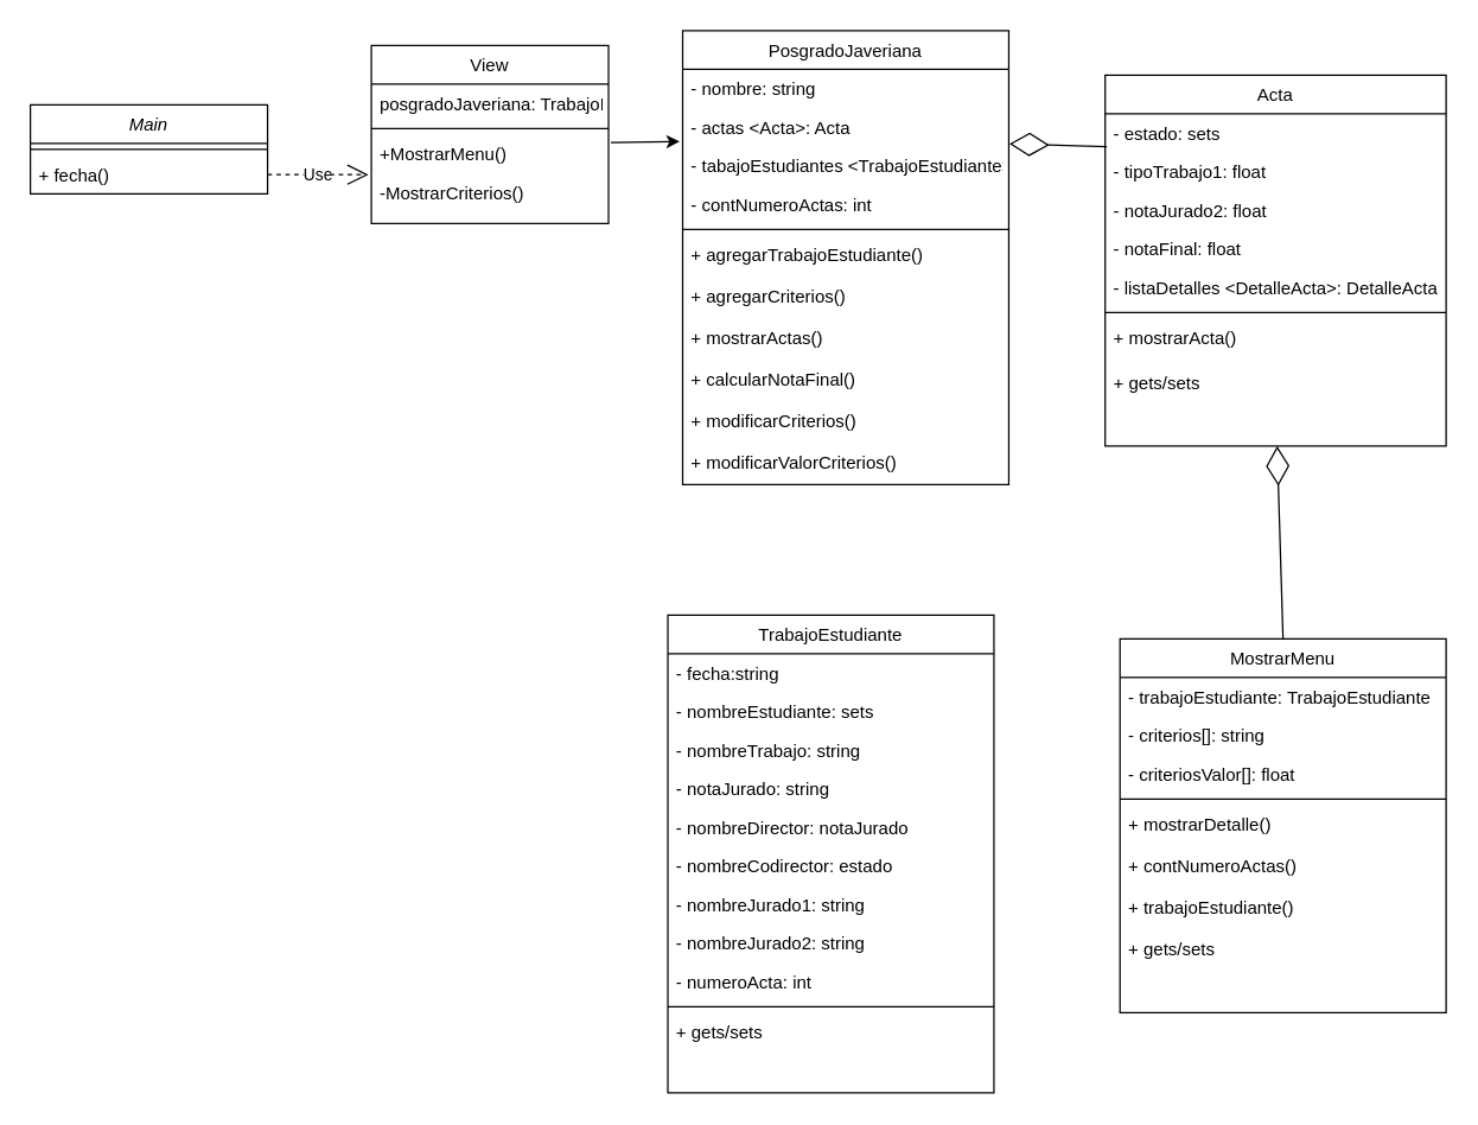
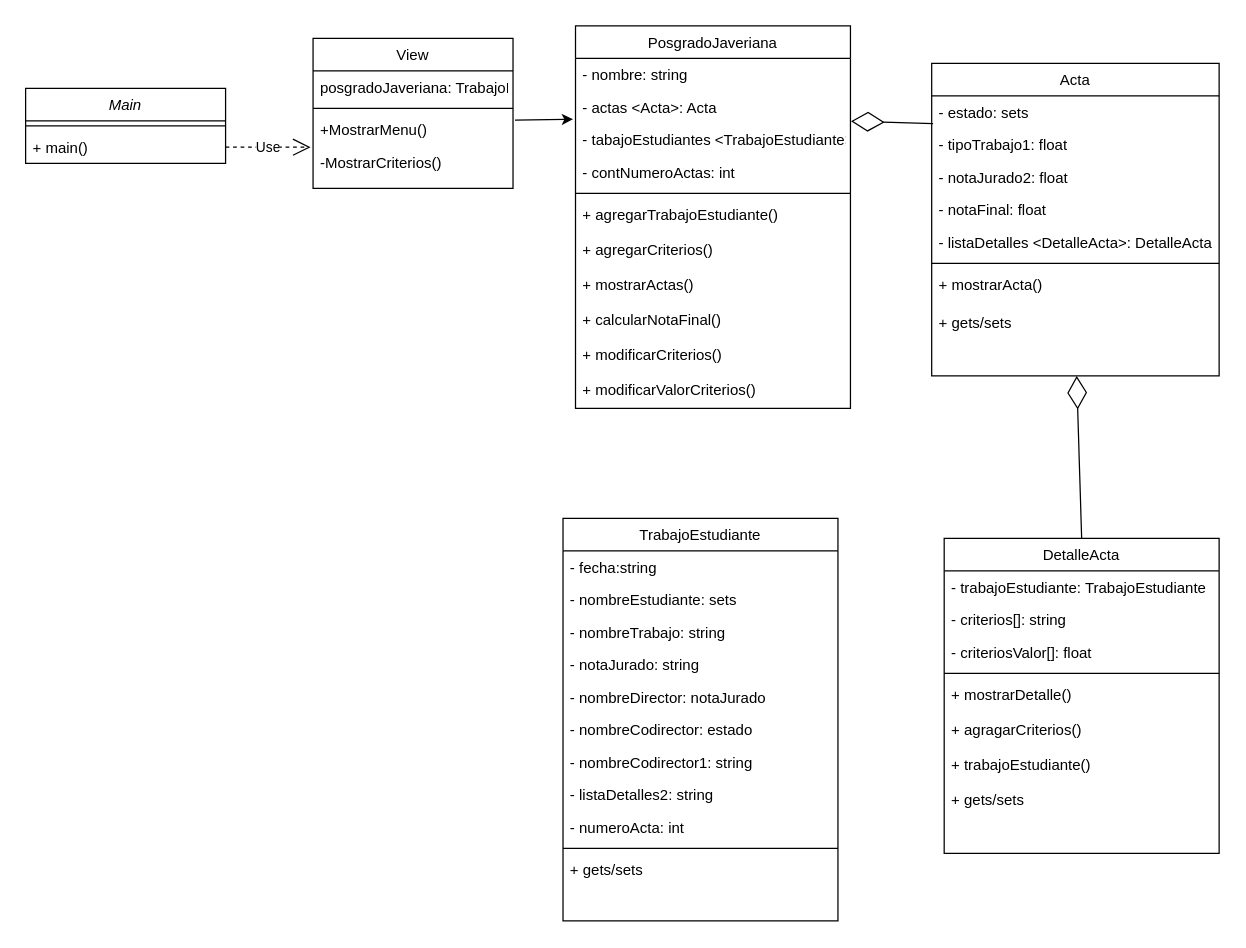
  <mxCell id="0" />
  <mxCell id="1" parent="0" />
  <mxCell id="2" value="Main" style="swimlane;fontStyle=2;align=center;verticalAlign=top;childLayout=stackLayout;horizontal=1;startSize=26;horizontalStack=0;resizeParent=1;resizeLast=0;collapsible=1;marginBottom=0;rounded=0;shadow=0;strokeWidth=1;" parent="1" vertex="1"><mxGeometry y="70" width="160" height="60" as="geometry" x="20"><mxRectangle x="220" y="120" width="160" height="26" as="alternateBounds" /></mxGeometry></mxCell>
  <mxCell id="3" value="" style="line;html=1;strokeWidth=1;align=left;verticalAlign=middle;spacingTop=-1;spacingLeft=3;spacingRight=3;rotatable=0;labelPosition=right;points=[];portConstraint=eastwest;" parent="2" vertex="1"><mxGeometry y="26" width="160" height="8" as="geometry" /></mxCell>
- <mxCell id="4" value="+ fecha()" style="text;align=left;verticalAlign=top;spacingLeft=4;spacingRight=4;overflow=hidden;rotatable=0;points=[[0,0.5],[1,0.5]];portConstraint=eastwest;" parent="2" vertex="1"><mxGeometry y="34" width="160" height="26" as="geometry" /></mxCell>
+ <mxCell id="4" value="+ main()" style="text;align=left;verticalAlign=top;spacingLeft=4;spacingRight=4;overflow=hidden;rotatable=0;points=[[0,0.5],[1,0.5]];portConstraint=eastwest;" parent="2" vertex="1"><mxGeometry y="34" width="160" height="26" as="geometry" /></mxCell>
  <mxCell id="5" value="View" style="swimlane;fontStyle=0;align=center;verticalAlign=top;childLayout=stackLayout;horizontal=1;startSize=26;horizontalStack=0;resizeParent=1;resizeLast=0;collapsible=1;marginBottom=0;rounded=0;shadow=0;strokeWidth=1;" parent="1" vertex="1"><mxGeometry x="250" y="30" width="160" height="120" as="geometry"><mxRectangle x="550" y="140" width="160" height="26" as="alternateBounds" /></mxGeometry></mxCell>
  <mxCell id="6" value="posgradoJaveriana: TrabajoEstudiante" style="text;align=left;verticalAlign=top;spacingLeft=4;spacingRight=4;overflow=hidden;rotatable=0;points=[[0,0.5],[1,0.5]];portConstraint=eastwest;" parent="5" vertex="1"><mxGeometry y="26" width="160" height="26" as="geometry" /></mxCell>
  <mxCell id="7" value="" style="line;html=1;strokeWidth=1;align=left;verticalAlign=middle;spacingTop=-1;spacingLeft=3;spacingRight=3;rotatable=0;labelPosition=right;points=[];portConstraint=eastwest;" parent="5" vertex="1"><mxGeometry y="52" width="160" height="8" as="geometry" /></mxCell>
  <mxCell id="8" value="+MostrarMenu()" style="text;align=left;verticalAlign=top;spacingLeft=4;spacingRight=4;overflow=hidden;rotatable=0;points=[[0,0.5],[1,0.5]];portConstraint=eastwest;" parent="5" vertex="1"><mxGeometry y="60" width="160" height="26" as="geometry" /></mxCell>
  <mxCell id="9" value="-MostrarCriterios()" style="text;align=left;verticalAlign=top;spacingLeft=4;spacingRight=4;overflow=hidden;rotatable=0;points=[[0,0.5],[1,0.5]];portConstraint=eastwest;" parent="5" vertex="1"><mxGeometry y="86" width="160" height="26" as="geometry" /></mxCell>
  <mxCell id="10" value="" style="endArrow=diamondThin;endFill=0;endSize=24;html=1;entryX=1.002;entryY=-0.069;entryDx=0;entryDy=0;exitX=0.005;exitY=0.854;exitDx=0;exitDy=0;exitPerimeter=0;entryPerimeter=0;" parent="1" target="46" edge="1"><mxGeometry width="160" relative="1" as="geometry"><mxPoint x="746.15" y="98.204" as="sourcePoint" /><mxPoint x="610" y="95" as="targetPoint" /></mxGeometry></mxCell>
  <mxCell id="11" value="" style="endArrow=classic;html=1;exitX=1.01;exitY=0.208;exitDx=0;exitDy=0;entryX=-0.009;entryY=-0.131;entryDx=0;entryDy=0;exitPerimeter=0;entryPerimeter=0;" parent="1" source="8" target="46" edge="1"><mxGeometry width="50" height="50" relative="1" as="geometry"><mxPoint x="410" y="95" as="sourcePoint" /><mxPoint x="470" y="95" as="targetPoint" /></mxGeometry></mxCell>
  <mxCell id="12" value="Acta" style="swimlane;fontStyle=0;align=center;verticalAlign=top;childLayout=stackLayout;horizontal=1;startSize=26;horizontalStack=0;resizeParent=1;resizeLast=0;collapsible=1;marginBottom=0;rounded=0;shadow=0;strokeWidth=1;" parent="1" vertex="1"><mxGeometry x="745" y="50" width="230" height="250" as="geometry"><mxRectangle x="550" y="140" width="160" height="26" as="alternateBounds" /></mxGeometry></mxCell>
  <mxCell id="13" value="- estado: sets" style="text;strokeColor=none;fillColor=none;align=left;verticalAlign=top;spacingLeft=4;spacingRight=4;overflow=hidden;rotatable=0;points=[[0,0.5],[1,0.5]];portConstraint=eastwest;" parent="12" vertex="1"><mxGeometry y="26" width="230" height="26" as="geometry" /></mxCell>
  <mxCell id="14" value="- tipoTrabajo1: float" style="text;strokeColor=none;fillColor=none;align=left;verticalAlign=top;spacingLeft=4;spacingRight=4;overflow=hidden;rotatable=0;points=[[0,0.5],[1,0.5]];portConstraint=eastwest;" parent="12" vertex="1"><mxGeometry y="52" width="230" height="26" as="geometry" /></mxCell>
  <mxCell id="15" value="- notaJurado2: float" style="text;strokeColor=none;fillColor=none;align=left;verticalAlign=top;spacingLeft=4;spacingRight=4;overflow=hidden;rotatable=0;points=[[0,0.5],[1,0.5]];portConstraint=eastwest;" parent="12" vertex="1"><mxGeometry y="78" width="230" height="26" as="geometry" /></mxCell>
  <mxCell id="16" value="- notaFinal: float" style="text;strokeColor=none;fillColor=none;align=left;verticalAlign=top;spacingLeft=4;spacingRight=4;overflow=hidden;rotatable=0;points=[[0,0.5],[1,0.5]];portConstraint=eastwest;" parent="12" vertex="1"><mxGeometry y="104" width="230" height="26" as="geometry" /></mxCell>
  <mxCell id="17" value="- listaDetalles &lt;DetalleActa&gt;: DetalleActa" style="text;strokeColor=none;fillColor=none;align=left;verticalAlign=top;spacingLeft=4;spacingRight=4;overflow=hidden;rotatable=0;points=[[0,0.5],[1,0.5]];portConstraint=eastwest;" parent="12" vertex="1"><mxGeometry y="130" width="230" height="26" as="geometry" /></mxCell>
  <mxCell id="18" value="" style="line;html=1;strokeWidth=1;align=left;verticalAlign=middle;spacingTop=-1;spacingLeft=3;spacingRight=3;rotatable=0;labelPosition=right;points=[];portConstraint=eastwest;" parent="12" vertex="1"><mxGeometry y="156" width="230" height="8" as="geometry" /></mxCell>
  <mxCell id="19" value="+ mostrarActa()" style="text;align=left;verticalAlign=top;spacingLeft=4;spacingRight=4;overflow=hidden;rotatable=0;points=[[0,0.5],[1,0.5]];portConstraint=eastwest;" parent="12" vertex="1"><mxGeometry y="164" width="230" height="30" as="geometry" /></mxCell>
  <mxCell id="20" value="+ gets/sets" style="text;align=left;verticalAlign=top;spacingLeft=4;spacingRight=4;overflow=hidden;rotatable=0;points=[[0,0.5],[1,0.5]];portConstraint=eastwest;" parent="12" vertex="1"><mxGeometry y="194" width="230" height="30" as="geometry" /></mxCell>
  <mxCell id="21" value="" style="endArrow=diamondThin;endFill=0;endSize=24;html=1;exitX=0.5;exitY=0;exitDx=0;exitDy=0;" parent="1" source="22" edge="1"><mxGeometry width="160" relative="1" as="geometry"><mxPoint x="800" y="320" as="sourcePoint" /><mxPoint x="861" y="300" as="targetPoint" /></mxGeometry></mxCell>
- <mxCell id="22" value="MostrarMenu" style="swimlane;fontStyle=0;align=center;verticalAlign=top;childLayout=stackLayout;horizontal=1;startSize=26;horizontalStack=0;resizeParent=1;resizeLast=0;collapsible=1;marginBottom=0;rounded=0;shadow=0;strokeWidth=1;" parent="1" vertex="1"><mxGeometry x="755" y="430" width="220" height="252" as="geometry"><mxRectangle x="550" y="140" width="160" height="26" as="alternateBounds" /></mxGeometry></mxCell>
+ <mxCell id="22" value="DetalleActa" style="swimlane;fontStyle=0;align=center;verticalAlign=top;childLayout=stackLayout;horizontal=1;startSize=26;horizontalStack=0;resizeParent=1;resizeLast=0;collapsible=1;marginBottom=0;rounded=0;shadow=0;strokeWidth=1;" parent="1" vertex="1"><mxGeometry x="755" y="430" width="220" height="252" as="geometry"><mxRectangle x="550" y="140" width="160" height="26" as="alternateBounds" /></mxGeometry></mxCell>
  <mxCell id="23" value="- trabajoEstudiante: TrabajoEstudiante" style="text;align=left;verticalAlign=top;spacingLeft=4;spacingRight=4;overflow=hidden;rotatable=0;points=[[0,0.5],[1,0.5]];portConstraint=eastwest;" parent="22" vertex="1"><mxGeometry y="26" width="220" height="26" as="geometry" /></mxCell>
  <mxCell id="24" value="- criterios[]: string" style="text;strokeColor=none;fillColor=none;align=left;verticalAlign=top;spacingLeft=4;spacingRight=4;overflow=hidden;rotatable=0;points=[[0,0.5],[1,0.5]];portConstraint=eastwest;" parent="22" vertex="1"><mxGeometry y="52" width="220" height="26" as="geometry" /></mxCell>
  <mxCell id="25" value="- criteriosValor[]: float" style="text;strokeColor=none;fillColor=none;align=left;verticalAlign=top;spacingLeft=4;spacingRight=4;overflow=hidden;rotatable=0;points=[[0,0.5],[1,0.5]];portConstraint=eastwest;" parent="22" vertex="1"><mxGeometry y="78" width="220" height="26" as="geometry" /></mxCell>
  <mxCell id="26" value="" style="line;html=1;strokeWidth=1;align=left;verticalAlign=middle;spacingTop=-1;spacingLeft=3;spacingRight=3;rotatable=0;labelPosition=right;points=[];portConstraint=eastwest;" parent="22" vertex="1"><mxGeometry y="104" width="220" height="8" as="geometry" /></mxCell>
  <mxCell id="27" value="+ mostrarDetalle()" style="text;align=left;verticalAlign=top;spacingLeft=4;spacingRight=4;overflow=hidden;rotatable=0;points=[[0,0.5],[1,0.5]];portConstraint=eastwest;" parent="22" vertex="1"><mxGeometry y="112" width="220" height="28" as="geometry" /></mxCell>
- <mxCell id="28" value="+ contNumeroActas()" style="text;align=left;verticalAlign=top;spacingLeft=4;spacingRight=4;overflow=hidden;rotatable=0;points=[[0,0.5],[1,0.5]];portConstraint=eastwest;" vertex="1" parent="22"><mxGeometry y="140" width="220" height="28" as="geometry" /></mxCell>
+ <mxCell id="28" value="+ agragarCriterios()" style="text;align=left;verticalAlign=top;spacingLeft=4;spacingRight=4;overflow=hidden;rotatable=0;points=[[0,0.5],[1,0.5]];portConstraint=eastwest;" vertex="1" parent="22"><mxGeometry y="140" width="220" height="28" as="geometry" /></mxCell>
  <mxCell id="29" value="+ trabajoEstudiante()" style="text;align=left;verticalAlign=top;spacingLeft=4;spacingRight=4;overflow=hidden;rotatable=0;points=[[0,0.5],[1,0.5]];portConstraint=eastwest;" vertex="1" parent="22"><mxGeometry y="168" width="220" height="28" as="geometry" /></mxCell>
  <mxCell id="30" value="+ gets/sets" style="text;align=left;verticalAlign=top;spacingLeft=4;spacingRight=4;overflow=hidden;rotatable=0;points=[[0,0.5],[1,0.5]];portConstraint=eastwest;" parent="22" vertex="1"><mxGeometry y="196" width="220" height="28" as="geometry" /></mxCell>
  <mxCell id="31" value="TrabajoEstudiante" style="swimlane;fontStyle=0;align=center;verticalAlign=top;childLayout=stackLayout;horizontal=1;startSize=26;horizontalStack=0;resizeParent=1;resizeLast=0;collapsible=1;marginBottom=0;rounded=0;shadow=0;strokeWidth=1;" parent="1" vertex="1"><mxGeometry x="450" y="414" width="220" height="322" as="geometry"><mxRectangle x="550" y="140" width="160" height="26" as="alternateBounds" /></mxGeometry></mxCell>
  <mxCell id="32" value="- fecha:string" style="text;align=left;verticalAlign=top;spacingLeft=4;spacingRight=4;overflow=hidden;rotatable=0;points=[[0,0.5],[1,0.5]];portConstraint=eastwest;" vertex="1" parent="31"><mxGeometry y="26" width="220" height="26" as="geometry" /></mxCell>
  <mxCell id="33" value="- nombreEstudiante: sets" style="text;align=left;verticalAlign=top;spacingLeft=4;spacingRight=4;overflow=hidden;rotatable=0;points=[[0,0.5],[1,0.5]];portConstraint=eastwest;" parent="31" vertex="1"><mxGeometry y="52" width="220" height="26" as="geometry" /></mxCell>
  <mxCell id="34" value="- nombreTrabajo: string" style="text;strokeColor=none;fillColor=none;align=left;verticalAlign=top;spacingLeft=4;spacingRight=4;overflow=hidden;rotatable=0;points=[[0,0.5],[1,0.5]];portConstraint=eastwest;" parent="31" vertex="1"><mxGeometry y="78" width="220" height="26" as="geometry" /></mxCell>
  <mxCell id="35" value="- notaJurado: string" style="text;strokeColor=none;fillColor=none;align=left;verticalAlign=top;spacingLeft=4;spacingRight=4;overflow=hidden;rotatable=0;points=[[0,0.5],[1,0.5]];portConstraint=eastwest;" parent="31" vertex="1"><mxGeometry y="104" width="220" height="26" as="geometry" /></mxCell>
  <mxCell id="36" value="- nombreDirector: notaJurado" style="text;strokeColor=none;fillColor=none;align=left;verticalAlign=top;spacingLeft=4;spacingRight=4;overflow=hidden;rotatable=0;points=[[0,0.5],[1,0.5]];portConstraint=eastwest;" parent="31" vertex="1"><mxGeometry y="130" width="220" height="26" as="geometry" /></mxCell>
  <mxCell id="37" value="- nombreCodirector: estado" style="text;strokeColor=none;fillColor=none;align=left;verticalAlign=top;spacingLeft=4;spacingRight=4;overflow=hidden;rotatable=0;points=[[0,0.5],[1,0.5]];portConstraint=eastwest;" vertex="1" parent="31"><mxGeometry y="156" width="220" height="26" as="geometry" /></mxCell>
- <mxCell id="38" value="- nombreJurado1: string" style="text;strokeColor=none;fillColor=none;align=left;verticalAlign=top;spacingLeft=4;spacingRight=4;overflow=hidden;rotatable=0;points=[[0,0.5],[1,0.5]];portConstraint=eastwest;" vertex="1" parent="31"><mxGeometry y="182" width="220" height="26" as="geometry" /></mxCell>
- <mxCell id="39" value="- nombreJurado2: string" style="text;strokeColor=none;fillColor=none;align=left;verticalAlign=top;spacingLeft=4;spacingRight=4;overflow=hidden;rotatable=0;points=[[0,0.5],[1,0.5]];portConstraint=eastwest;" vertex="1" parent="31"><mxGeometry y="208" width="220" height="26" as="geometry" /></mxCell>
+ <mxCell id="38" value="- nombreCodirector1: string" style="text;strokeColor=none;fillColor=none;align=left;verticalAlign=top;spacingLeft=4;spacingRight=4;overflow=hidden;rotatable=0;points=[[0,0.5],[1,0.5]];portConstraint=eastwest;" vertex="1" parent="31"><mxGeometry y="182" width="220" height="26" as="geometry" /></mxCell>
+ <mxCell id="39" value="- listaDetalles2: string" style="text;strokeColor=none;fillColor=none;align=left;verticalAlign=top;spacingLeft=4;spacingRight=4;overflow=hidden;rotatable=0;points=[[0,0.5],[1,0.5]];portConstraint=eastwest;" vertex="1" parent="31"><mxGeometry y="208" width="220" height="26" as="geometry" /></mxCell>
  <mxCell id="40" value="- numeroActa: int" style="text;strokeColor=none;fillColor=none;align=left;verticalAlign=top;spacingLeft=4;spacingRight=4;overflow=hidden;rotatable=0;points=[[0,0.5],[1,0.5]];portConstraint=eastwest;" vertex="1" parent="31"><mxGeometry y="234" width="220" height="26" as="geometry" /></mxCell>
  <mxCell id="41" value="" style="line;html=1;strokeWidth=1;align=left;verticalAlign=middle;spacingTop=-1;spacingLeft=3;spacingRight=3;rotatable=0;labelPosition=right;points=[];portConstraint=eastwest;" parent="31" vertex="1"><mxGeometry y="260" width="220" height="8" as="geometry" /></mxCell>
  <mxCell id="42" value="+ gets/sets" style="text;align=left;verticalAlign=top;spacingLeft=4;spacingRight=4;overflow=hidden;rotatable=0;points=[[0,0.5],[1,0.5]];portConstraint=eastwest;" parent="31" vertex="1"><mxGeometry y="268" width="220" height="28" as="geometry" /></mxCell>
  <mxCell id="43" value="PosgradoJaveriana" style="swimlane;fontStyle=0;align=center;verticalAlign=top;childLayout=stackLayout;horizontal=1;startSize=26;horizontalStack=0;resizeParent=1;resizeLast=0;collapsible=1;marginBottom=0;rounded=0;shadow=0;strokeWidth=1;" parent="1" vertex="1"><mxGeometry x="460" y="20" width="220" height="306" as="geometry"><mxRectangle x="550" y="140" width="160" height="26" as="alternateBounds" /></mxGeometry></mxCell>
  <mxCell id="44" value="- nombre: string" style="text;align=left;verticalAlign=top;spacingLeft=4;spacingRight=4;overflow=hidden;rotatable=0;points=[[0,0.5],[1,0.5]];portConstraint=eastwest;" parent="43" vertex="1"><mxGeometry y="26" width="220" height="26" as="geometry" /></mxCell>
  <mxCell id="45" value="- actas &lt;Acta&gt;: Acta" style="text;align=left;verticalAlign=top;spacingLeft=4;spacingRight=4;overflow=hidden;rotatable=0;points=[[0,0.5],[1,0.5]];portConstraint=eastwest;" parent="43" vertex="1"><mxGeometry y="52" width="220" height="26" as="geometry" /></mxCell>
  <mxCell id="46" value="- tabajoEstudiantes &lt;TrabajoEstudiante&gt;: TrabajoEstudiante" style="text;strokeColor=none;fillColor=none;align=left;verticalAlign=top;spacingLeft=4;spacingRight=4;overflow=hidden;rotatable=0;points=[[0,0.5],[1,0.5]];portConstraint=eastwest;" parent="43" vertex="1"><mxGeometry y="78" width="220" height="26" as="geometry" /></mxCell>
  <mxCell id="47" value="- contNumeroActas: int" style="text;strokeColor=none;fillColor=none;align=left;verticalAlign=top;spacingLeft=4;spacingRight=4;overflow=hidden;rotatable=0;points=[[0,0.5],[1,0.5]];portConstraint=eastwest;" parent="43" vertex="1"><mxGeometry y="104" width="220" height="26" as="geometry" /></mxCell>
  <mxCell id="48" value="" style="line;html=1;strokeWidth=1;align=left;verticalAlign=middle;spacingTop=-1;spacingLeft=3;spacingRight=3;rotatable=0;labelPosition=right;points=[];portConstraint=eastwest;" parent="43" vertex="1"><mxGeometry y="130" width="220" height="8" as="geometry" /></mxCell>
  <mxCell id="49" value="+ agregarTrabajoEstudiante()" style="text;align=left;verticalAlign=top;spacingLeft=4;spacingRight=4;overflow=hidden;rotatable=0;points=[[0,0.5],[1,0.5]];portConstraint=eastwest;" parent="43" vertex="1"><mxGeometry y="138" width="220" height="28" as="geometry" /></mxCell>
  <mxCell id="50" value="+ agregarCriterios()" style="text;align=left;verticalAlign=top;spacingLeft=4;spacingRight=4;overflow=hidden;rotatable=0;points=[[0,0.5],[1,0.5]];portConstraint=eastwest;" vertex="1" parent="43"><mxGeometry y="166" width="220" height="28" as="geometry" /></mxCell>
  <mxCell id="51" value="+ mostrarActas()" style="text;align=left;verticalAlign=top;spacingLeft=4;spacingRight=4;overflow=hidden;rotatable=0;points=[[0,0.5],[1,0.5]];portConstraint=eastwest;" parent="43" vertex="1"><mxGeometry y="194" width="220" height="28" as="geometry" /></mxCell>
  <mxCell id="52" value="+ calcularNotaFinal()" style="text;align=left;verticalAlign=top;spacingLeft=4;spacingRight=4;overflow=hidden;rotatable=0;points=[[0,0.5],[1,0.5]];portConstraint=eastwest;" vertex="1" parent="43"><mxGeometry y="222" width="220" height="28" as="geometry" /></mxCell>
  <mxCell id="53" value="+ modificarCriterios()" style="text;align=left;verticalAlign=top;spacingLeft=4;spacingRight=4;overflow=hidden;rotatable=0;points=[[0,0.5],[1,0.5]];portConstraint=eastwest;" parent="43" vertex="1"><mxGeometry y="250" width="220" height="28" as="geometry" /></mxCell>
  <mxCell id="54" value="+ modificarValorCriterios()" style="text;align=left;verticalAlign=top;spacingLeft=4;spacingRight=4;overflow=hidden;rotatable=0;points=[[0,0.5],[1,0.5]];portConstraint=eastwest;" vertex="1" parent="43"><mxGeometry y="278" width="220" height="28" as="geometry" /></mxCell>
  <mxCell id="55" value="Use" style="endArrow=open;endSize=12;dashed=1;html=1;exitX=1;exitY=0.5;exitDx=0;exitDy=0;" parent="1" source="4" edge="1"><mxGeometry width="160" relative="1" as="geometry"><mxPoint x="180" y="310" as="sourcePoint" /><mxPoint x="248" y="117" as="targetPoint" /></mxGeometry></mxCell>
